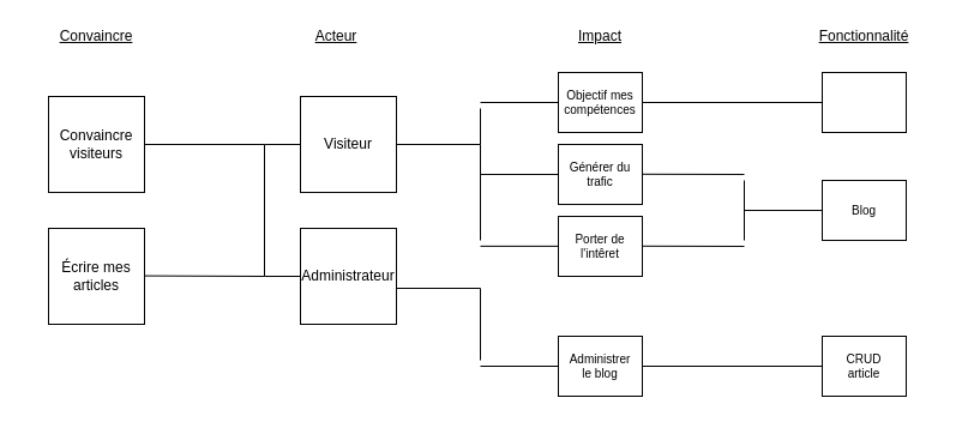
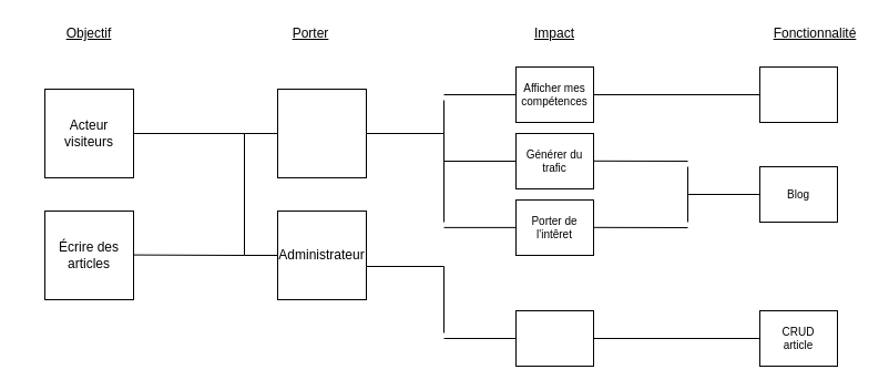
  <mxCell id="0" />
  <mxCell id="1" parent="0" />
- <mxCell id="2" value="Convaincre" style="text;html=1;strokeColor=none;fillColor=none;align=center;verticalAlign=middle;whiteSpace=wrap;rounded=0;fontStyle=4" vertex="1" parent="1"><mxGeometry x="20" y="20" width="120" height="20" as="geometry" /></mxCell>
- <mxCell id="3" value="Acteur" style="text;html=1;strokeColor=none;fillColor=none;align=center;verticalAlign=middle;whiteSpace=wrap;rounded=0;fontStyle=4" vertex="1" parent="1"><mxGeometry x="220" y="20" width="120" height="20" as="geometry" /></mxCell>
+ <mxCell id="2" value="Objectif" style="text;html=1;strokeColor=none;fillColor=none;align=center;verticalAlign=middle;whiteSpace=wrap;rounded=0;fontStyle=4" vertex="1" parent="1"><mxGeometry x="20" y="20" width="120" height="20" as="geometry" /></mxCell>
+ <mxCell id="3" value="Porter" style="text;html=1;strokeColor=none;fillColor=none;align=center;verticalAlign=middle;whiteSpace=wrap;rounded=0;fontStyle=4" vertex="1" parent="1"><mxGeometry x="220" y="20" width="120" height="20" as="geometry" /></mxCell>
  <mxCell id="4" value="Impact" style="text;html=1;strokeColor=none;fillColor=none;align=center;verticalAlign=middle;whiteSpace=wrap;rounded=0;fontStyle=4" vertex="1" parent="1"><mxGeometry x="440" y="20" width="120" height="20" as="geometry" /></mxCell>
- <mxCell id="5" value="Fonctionnalité" style="text;html=1;strokeColor=none;fillColor=none;align=center;verticalAlign=middle;whiteSpace=wrap;rounded=0;fontStyle=4" vertex="1" parent="1"><mxGeometry x="660" y="20" width="120" height="20" as="geometry" /></mxCell>
+ <mxCell id="5" value="Fonctionnalité" style="text;html=1;strokeColor=none;fillColor=none;align=center;verticalAlign=middle;whiteSpace=wrap;rounded=0;fontStyle=4" vertex="1" parent="1"><mxGeometry x="675" y="20" width="120" height="20" as="geometry" /></mxCell>
  <mxCell id="6" value="" style="group" vertex="1" connectable="0" parent="1"><mxGeometry x="40" y="80" width="80" height="80" as="geometry" /></mxCell>
  <mxCell id="7" value="" style="whiteSpace=wrap;html=1;aspect=fixed;" vertex="1" parent="6"><mxGeometry width="80" height="80" as="geometry" /></mxCell>
- <mxCell id="8" value="Convaincre visiteurs" style="text;html=1;strokeColor=none;fillColor=none;align=center;verticalAlign=middle;whiteSpace=wrap;rounded=0;" vertex="1" parent="6"><mxGeometry x="10" y="10" width="60" height="60" as="geometry" /></mxCell>
+ <mxCell id="8" value="Acteur visiteurs" style="text;html=1;strokeColor=none;fillColor=none;align=center;verticalAlign=middle;whiteSpace=wrap;rounded=0;" vertex="1" parent="6"><mxGeometry x="10" y="10" width="60" height="60" as="geometry" /></mxCell>
  <mxCell id="9" value="" style="group" vertex="1" connectable="0" parent="1"><mxGeometry x="40" y="190" width="80" height="80" as="geometry" /></mxCell>
  <mxCell id="10" value="" style="whiteSpace=wrap;html=1;aspect=fixed;" vertex="1" parent="9"><mxGeometry width="80" height="80" as="geometry" /></mxCell>
- <mxCell id="11" value="Écrire mes articles" style="text;html=1;strokeColor=none;fillColor=none;align=center;verticalAlign=middle;whiteSpace=wrap;rounded=0;" vertex="1" parent="9"><mxGeometry x="10" y="10" width="60" height="60" as="geometry" /></mxCell>
+ <mxCell id="11" value="Écrire des articles" style="text;html=1;strokeColor=none;fillColor=none;align=center;verticalAlign=middle;whiteSpace=wrap;rounded=0;" vertex="1" parent="9"><mxGeometry x="10" y="10" width="60" height="60" as="geometry" /></mxCell>
  <mxCell id="12" value="" style="endArrow=none;html=1;exitX=1;exitY=0.5;exitDx=0;exitDy=0;" edge="1" parent="1" source="7"><mxGeometry width="50" height="50" relative="1" as="geometry"><mxPoint x="130" y="160" as="sourcePoint" /><mxPoint x="220" y="120" as="targetPoint" /></mxGeometry></mxCell>
  <mxCell id="13" value="" style="endArrow=none;html=1;exitX=1;exitY=0.5;exitDx=0;exitDy=0;" edge="1" parent="1"><mxGeometry width="50" height="50" relative="1" as="geometry"><mxPoint x="120" y="229.58" as="sourcePoint" /><mxPoint x="220" y="230" as="targetPoint" /></mxGeometry></mxCell>
  <mxCell id="14" value="" style="endArrow=none;html=1;" edge="1" parent="1"><mxGeometry width="50" height="50" relative="1" as="geometry"><mxPoint x="220" y="230" as="sourcePoint" /><mxPoint x="220" y="120" as="targetPoint" /></mxGeometry></mxCell>
  <mxCell id="15" value="" style="group" vertex="1" connectable="0" parent="1"><mxGeometry x="250" y="80" width="80" height="80" as="geometry" /></mxCell>
  <mxCell id="16" value="" style="whiteSpace=wrap;html=1;aspect=fixed;" vertex="1" parent="15"><mxGeometry width="80" height="80" as="geometry" /></mxCell>
- <mxCell id="17" value="Visiteur" style="text;html=1;strokeColor=none;fillColor=none;align=center;verticalAlign=middle;whiteSpace=wrap;rounded=0;" vertex="1" parent="15"><mxGeometry x="10" y="10" width="60" height="60" as="geometry" /></mxCell>
  <mxCell id="18" value="" style="group" vertex="1" connectable="0" parent="1"><mxGeometry x="250" y="190" width="80" height="80" as="geometry" /></mxCell>
  <mxCell id="19" value="" style="whiteSpace=wrap;html=1;aspect=fixed;" vertex="1" parent="18"><mxGeometry width="80" height="80" as="geometry" /></mxCell>
  <mxCell id="20" value="Administrateur" style="text;html=1;strokeColor=none;fillColor=none;align=center;verticalAlign=middle;whiteSpace=wrap;rounded=0;" vertex="1" parent="18"><mxGeometry x="10" y="10" width="60" height="60" as="geometry" /></mxCell>
  <mxCell id="21" value="" style="endArrow=none;html=1;entryX=0;entryY=0.5;entryDx=0;entryDy=0;" edge="1" parent="1" target="16"><mxGeometry width="50" height="50" relative="1" as="geometry"><mxPoint x="220" y="120" as="sourcePoint" /><mxPoint x="130" y="300" as="targetPoint" /></mxGeometry></mxCell>
  <mxCell id="22" value="" style="endArrow=none;html=1;entryX=0;entryY=0.5;entryDx=0;entryDy=0;" edge="1" parent="1" target="19"><mxGeometry width="50" height="50" relative="1" as="geometry"><mxPoint x="220" y="230" as="sourcePoint" /><mxPoint x="260" y="130" as="targetPoint" /></mxGeometry></mxCell>
  <mxCell id="23" value="" style="group" vertex="1" connectable="0" parent="1"><mxGeometry x="465" y="60" width="70" height="50" as="geometry" /></mxCell>
  <mxCell id="24" value="" style="rounded=0;whiteSpace=wrap;html=1;fontSize=10;" vertex="1" parent="23"><mxGeometry width="70" height="50" as="geometry" /></mxCell>
- <mxCell id="25" value="Objectif mes compétences" style="text;html=1;strokeColor=none;fillColor=none;align=center;verticalAlign=middle;whiteSpace=wrap;rounded=0;fontSize=10;" vertex="1" parent="23"><mxGeometry x="5" y="10" width="60" height="30" as="geometry" /></mxCell>
+ <mxCell id="25" value="Afficher mes compétences" style="text;html=1;strokeColor=none;fillColor=none;align=center;verticalAlign=middle;whiteSpace=wrap;rounded=0;fontSize=10;" vertex="1" parent="23"><mxGeometry x="5" y="10" width="60" height="30" as="geometry" /></mxCell>
  <mxCell id="26" value="" style="group" vertex="1" connectable="0" parent="1"><mxGeometry x="465" y="120" width="70" height="50" as="geometry" /></mxCell>
  <mxCell id="27" value="" style="rounded=0;whiteSpace=wrap;html=1;fontSize=10;" vertex="1" parent="26"><mxGeometry width="70" height="50" as="geometry" /></mxCell>
  <mxCell id="28" value="Générer du trafic" style="text;html=1;strokeColor=none;fillColor=none;align=center;verticalAlign=middle;whiteSpace=wrap;rounded=0;fontSize=10;" vertex="1" parent="26"><mxGeometry x="5" y="10" width="60" height="30" as="geometry" /></mxCell>
  <mxCell id="29" value="" style="group" vertex="1" connectable="0" parent="1"><mxGeometry x="465" y="180" width="70" height="50" as="geometry" /></mxCell>
  <mxCell id="30" value="" style="rounded=0;whiteSpace=wrap;html=1;fontSize=10;" vertex="1" parent="29"><mxGeometry width="70" height="50" as="geometry" /></mxCell>
  <mxCell id="31" value="Porter de l'intêret" style="text;html=1;strokeColor=none;fillColor=none;align=center;verticalAlign=middle;whiteSpace=wrap;rounded=0;fontSize=10;" vertex="1" parent="29"><mxGeometry x="5" y="10" width="60" height="30" as="geometry" /></mxCell>
  <mxCell id="32" value="" style="group" vertex="1" connectable="0" parent="1"><mxGeometry x="465" y="280" width="70" height="50" as="geometry" /></mxCell>
  <mxCell id="33" value="" style="rounded=0;whiteSpace=wrap;html=1;fontSize=10;" vertex="1" parent="32"><mxGeometry width="70" height="50" as="geometry" /></mxCell>
- <mxCell id="34" value="Administrer le blog" style="text;html=1;strokeColor=none;fillColor=none;align=center;verticalAlign=middle;whiteSpace=wrap;rounded=0;fontSize=10;" vertex="1" parent="32"><mxGeometry x="5" y="10" width="60" height="30" as="geometry" /></mxCell>
  <mxCell id="35" value="" style="group" vertex="1" connectable="0" parent="1"><mxGeometry x="685" y="60" width="70" height="50" as="geometry" /></mxCell>
  <mxCell id="36" value="" style="rounded=0;whiteSpace=wrap;html=1;fontSize=10;" vertex="1" parent="35"><mxGeometry width="70" height="50" as="geometry" /></mxCell>
  <mxCell id="37" value="" style="group" vertex="1" connectable="0" parent="1"><mxGeometry x="685" y="150" width="70" height="50" as="geometry" /></mxCell>
  <mxCell id="38" value="" style="rounded=0;whiteSpace=wrap;html=1;fontSize=10;" vertex="1" parent="37"><mxGeometry width="70" height="50" as="geometry" /></mxCell>
  <mxCell id="39" value="Blog" style="text;html=1;strokeColor=none;fillColor=none;align=center;verticalAlign=middle;whiteSpace=wrap;rounded=0;fontSize=10;" vertex="1" parent="37"><mxGeometry x="5" y="10" width="60" height="30" as="geometry" /></mxCell>
  <mxCell id="40" value="" style="group" vertex="1" connectable="0" parent="1"><mxGeometry x="685" y="280" width="70" height="50" as="geometry" /></mxCell>
  <mxCell id="41" value="" style="rounded=0;whiteSpace=wrap;html=1;fontSize=10;" vertex="1" parent="40"><mxGeometry width="70" height="50" as="geometry" /></mxCell>
  <mxCell id="42" value="CRUD article" style="text;html=1;strokeColor=none;fillColor=none;align=center;verticalAlign=middle;whiteSpace=wrap;rounded=0;fontSize=10;" vertex="1" parent="40"><mxGeometry x="5" y="10" width="60" height="30" as="geometry" /></mxCell>
  <mxCell id="43" value="" style="endArrow=none;html=1;fontSize=10;exitX=1;exitY=0.5;exitDx=0;exitDy=0;" edge="1" parent="1" source="16"><mxGeometry width="50" height="50" relative="1" as="geometry"><mxPoint x="360" y="200" as="sourcePoint" /><mxPoint x="400" y="120" as="targetPoint" /></mxGeometry></mxCell>
  <mxCell id="44" value="" style="endArrow=none;html=1;fontSize=10;exitX=1;exitY=0.5;exitDx=0;exitDy=0;" edge="1" parent="1"><mxGeometry width="50" height="50" relative="1" as="geometry"><mxPoint x="330" y="240" as="sourcePoint" /><mxPoint x="400" y="240" as="targetPoint" /></mxGeometry></mxCell>
  <mxCell id="45" value="" style="endArrow=none;html=1;fontSize=10;entryX=0;entryY=0.5;entryDx=0;entryDy=0;" edge="1" parent="1" target="24"><mxGeometry width="50" height="50" relative="1" as="geometry"><mxPoint x="400" y="85" as="sourcePoint" /><mxPoint x="400" y="80" as="targetPoint" /></mxGeometry></mxCell>
  <mxCell id="46" value="" style="endArrow=none;html=1;fontSize=10;" edge="1" parent="1"><mxGeometry width="50" height="50" relative="1" as="geometry"><mxPoint x="400" y="120" as="sourcePoint" /><mxPoint x="400" y="90" as="targetPoint" /></mxGeometry></mxCell>
  <mxCell id="47" value="" style="endArrow=none;html=1;fontSize=10;" edge="1" parent="1"><mxGeometry width="50" height="50" relative="1" as="geometry"><mxPoint x="400" y="200" as="sourcePoint" /><mxPoint x="400" y="120" as="targetPoint" /></mxGeometry></mxCell>
  <mxCell id="48" value="" style="endArrow=none;html=1;fontSize=10;entryX=0;entryY=0.5;entryDx=0;entryDy=0;" edge="1" parent="1" target="27"><mxGeometry width="50" height="50" relative="1" as="geometry"><mxPoint x="400" y="145" as="sourcePoint" /><mxPoint x="450" y="150" as="targetPoint" /></mxGeometry></mxCell>
  <mxCell id="49" value="" style="endArrow=none;html=1;fontSize=10;entryX=0;entryY=0.5;entryDx=0;entryDy=0;" edge="1" parent="1"><mxGeometry width="50" height="50" relative="1" as="geometry"><mxPoint x="400" y="204.88" as="sourcePoint" /><mxPoint x="465" y="204.88" as="targetPoint" /></mxGeometry></mxCell>
  <mxCell id="50" value="" style="endArrow=none;html=1;fontSize=10;" edge="1" parent="1"><mxGeometry width="50" height="50" relative="1" as="geometry"><mxPoint x="400" y="300" as="sourcePoint" /><mxPoint x="400" y="240" as="targetPoint" /></mxGeometry></mxCell>
  <mxCell id="51" value="" style="endArrow=none;html=1;fontSize=10;entryX=0;entryY=0.5;entryDx=0;entryDy=0;" edge="1" parent="1" target="33"><mxGeometry width="50" height="50" relative="1" as="geometry"><mxPoint x="400" y="305" as="sourcePoint" /><mxPoint x="430" y="310" as="targetPoint" /></mxGeometry></mxCell>
  <mxCell id="52" value="" style="endArrow=none;html=1;fontSize=10;entryX=0;entryY=0.5;entryDx=0;entryDy=0;exitX=1;exitY=0.5;exitDx=0;exitDy=0;" edge="1" parent="1" source="33" target="41"><mxGeometry width="50" height="50" relative="1" as="geometry"><mxPoint x="570" y="350" as="sourcePoint" /><mxPoint x="620" y="300" as="targetPoint" /></mxGeometry></mxCell>
  <mxCell id="53" value="" style="endArrow=none;html=1;fontSize=10;exitX=1;exitY=0.5;exitDx=0;exitDy=0;" edge="1" parent="1"><mxGeometry width="50" height="50" relative="1" as="geometry"><mxPoint x="535" y="204.8" as="sourcePoint" /><mxPoint x="620" y="205" as="targetPoint" /></mxGeometry></mxCell>
  <mxCell id="54" value="" style="endArrow=none;html=1;fontSize=10;exitX=1;exitY=0.5;exitDx=0;exitDy=0;" edge="1" parent="1"><mxGeometry width="50" height="50" relative="1" as="geometry"><mxPoint x="535" y="144.8" as="sourcePoint" /><mxPoint x="620" y="145" as="targetPoint" /></mxGeometry></mxCell>
  <mxCell id="55" value="" style="endArrow=none;html=1;fontSize=10;" edge="1" parent="1"><mxGeometry width="50" height="50" relative="1" as="geometry"><mxPoint x="620" y="200" as="sourcePoint" /><mxPoint x="620" y="150" as="targetPoint" /></mxGeometry></mxCell>
  <mxCell id="56" value="" style="endArrow=none;html=1;fontSize=10;entryX=0;entryY=0.5;entryDx=0;entryDy=0;" edge="1" parent="1" target="38"><mxGeometry width="50" height="50" relative="1" as="geometry"><mxPoint x="620" y="175" as="sourcePoint" /><mxPoint x="650" y="170" as="targetPoint" /></mxGeometry></mxCell>
  <mxCell id="57" value="" style="endArrow=none;html=1;fontSize=10;exitX=1;exitY=0.5;exitDx=0;exitDy=0;entryX=0;entryY=0.5;entryDx=0;entryDy=0;" edge="1" parent="1" source="24" target="36"><mxGeometry width="50" height="50" relative="1" as="geometry"><mxPoint x="535" y="90" as="sourcePoint" /><mxPoint x="620" y="90.2" as="targetPoint" /></mxGeometry></mxCell>
